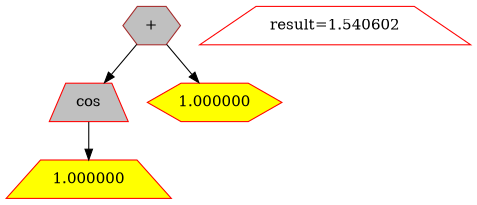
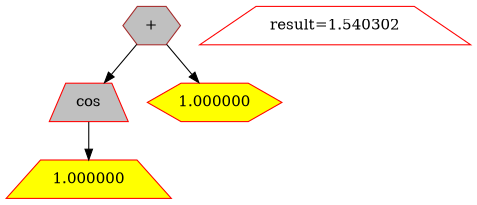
  digraph {
    node [fillcolor=grey shape=trapezium style=filled color=red]
    n1 [label="+" shape=hexagon color=brown]
    n2 [label=cos]
    n3 [fillcolor=yellow label=1.000000 shape=hexagon]
    n4 [fillcolor=yellow label=1.000000]
-   "result=1.540302" [label="result=1.540602" fillcolor="" style=""]
+   "result=1.540302" [fillcolor="" style=""]
    n1 -> n2
    n1 -> n3
    n2 -> n4
  }
